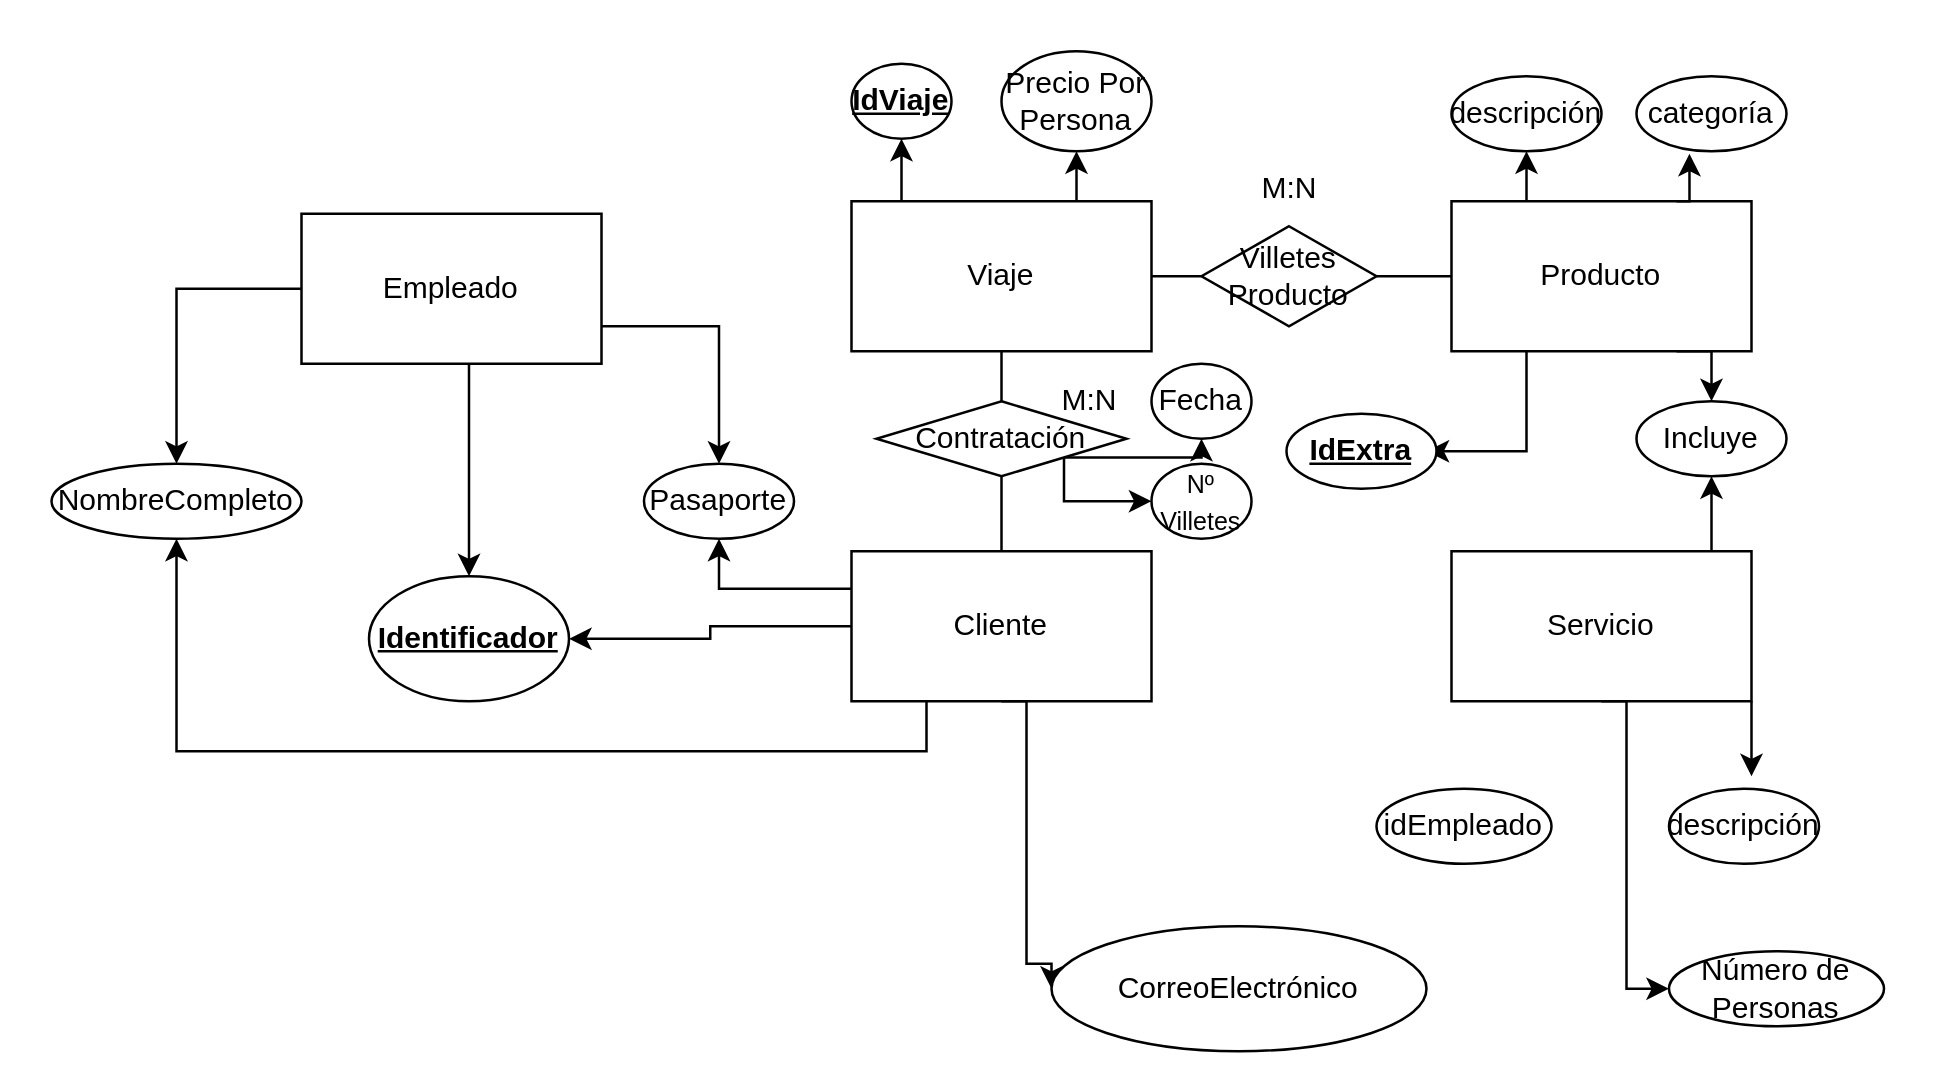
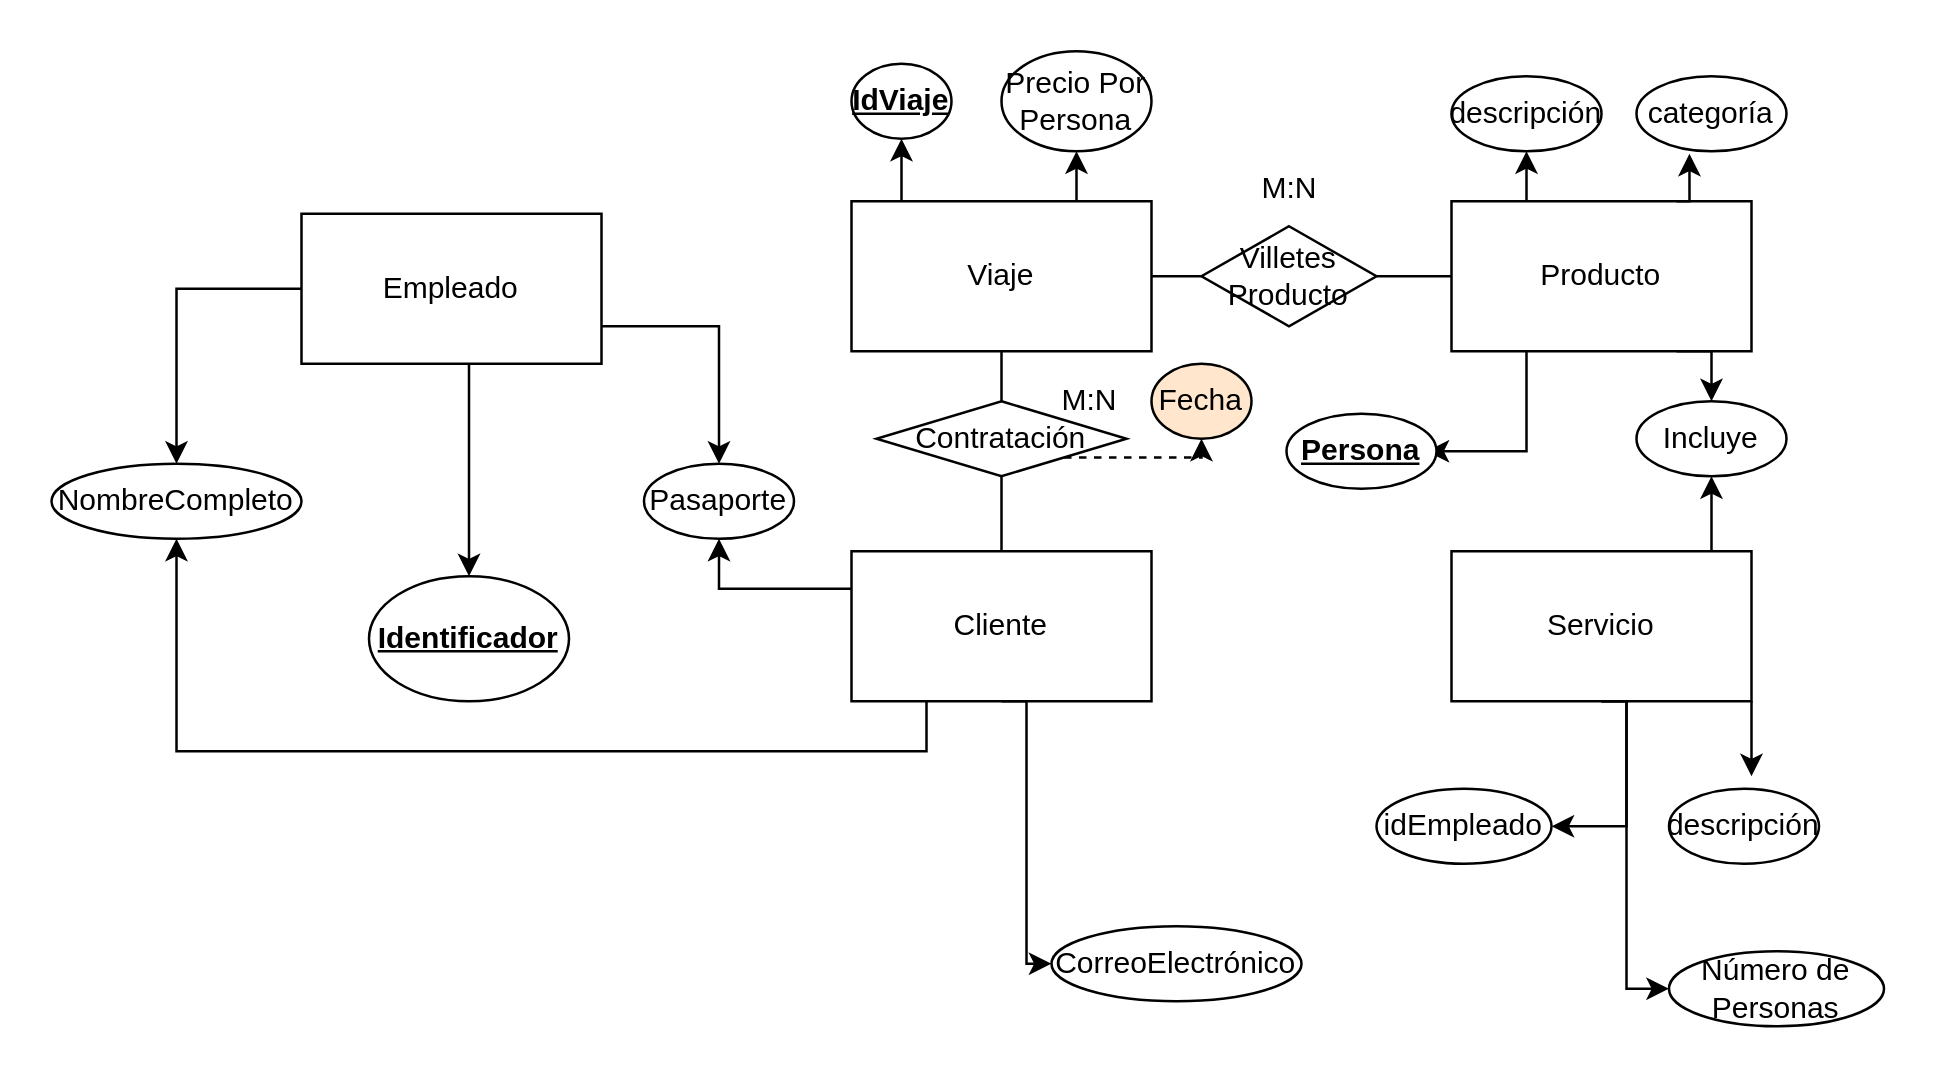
  <mxCell id="0" />
  <mxCell id="1" parent="0" />
  <mxCell id="2" style="edgeStyle=orthogonalEdgeStyle;rounded=0;orthogonalLoop=1;jettySize=auto;html=1;exitX=0.5;exitY=1;exitDx=0;exitDy=0;entryX=0;entryY=0.5;entryDx=0;entryDy=0;" edge="1" parent="1" source="6" target="27"><mxGeometry relative="1" as="geometry"><Array as="points"><mxPoint x="410" y="280" /><mxPoint x="410" y="385" /></Array></mxGeometry></mxCell>
- <mxCell id="3" style="edgeStyle=orthogonalEdgeStyle;rounded=0;orthogonalLoop=1;jettySize=auto;html=1;exitX=0;exitY=0.5;exitDx=0;exitDy=0;entryX=1;entryY=0.5;entryDx=0;entryDy=0;" edge="1" parent="1" source="6" target="23"><mxGeometry relative="1" as="geometry" /></mxCell>
  <mxCell id="4" style="edgeStyle=orthogonalEdgeStyle;rounded=0;orthogonalLoop=1;jettySize=auto;html=1;exitX=0;exitY=0.25;exitDx=0;exitDy=0;entryX=0.5;entryY=1;entryDx=0;entryDy=0;" edge="1" parent="1" source="6" target="24"><mxGeometry relative="1" as="geometry" /></mxCell>
  <mxCell id="5" style="edgeStyle=orthogonalEdgeStyle;rounded=0;orthogonalLoop=1;jettySize=auto;html=1;exitX=0.25;exitY=1;exitDx=0;exitDy=0;entryX=0.5;entryY=1;entryDx=0;entryDy=0;" edge="1" parent="1" source="6" target="28"><mxGeometry relative="1" as="geometry" /></mxCell>
  <mxCell id="6" value="Cliente" style="whiteSpace=wrap;html=1;" vertex="1" parent="1"><mxGeometry x="340" y="220" width="120" height="60" as="geometry" /></mxCell>
  <mxCell id="7" style="edgeStyle=orthogonalEdgeStyle;rounded=0;orthogonalLoop=1;jettySize=auto;html=1;exitX=0.75;exitY=0;exitDx=0;exitDy=0;entryX=0.5;entryY=1;entryDx=0;entryDy=0;" edge="1" parent="1" source="9" target="25"><mxGeometry relative="1" as="geometry" /></mxCell>
  <mxCell id="8" style="edgeStyle=orthogonalEdgeStyle;rounded=0;orthogonalLoop=1;jettySize=auto;html=1;exitX=0.25;exitY=0;exitDx=0;exitDy=0;entryX=0.5;entryY=1;entryDx=0;entryDy=0;" edge="1" parent="1" source="9" target="26"><mxGeometry relative="1" as="geometry" /></mxCell>
  <mxCell id="9" value="Viaje" style="whiteSpace=wrap;html=1;" vertex="1" parent="1"><mxGeometry x="340" y="80" width="120" height="60" as="geometry" /></mxCell>
  <mxCell id="10" style="edgeStyle=orthogonalEdgeStyle;rounded=0;orthogonalLoop=1;jettySize=auto;html=1;exitX=0.5;exitY=1;exitDx=0;exitDy=0;entryX=0.5;entryY=0;entryDx=0;entryDy=0;" edge="1" parent="1" source="13" target="23"><mxGeometry relative="1" as="geometry"><Array as="points"><mxPoint x="187" y="145" /></Array></mxGeometry></mxCell>
  <mxCell id="11" style="edgeStyle=orthogonalEdgeStyle;rounded=0;orthogonalLoop=1;jettySize=auto;html=1;exitX=1;exitY=0.75;exitDx=0;exitDy=0;entryX=0.5;entryY=0;entryDx=0;entryDy=0;" edge="1" parent="1" source="13" target="24"><mxGeometry relative="1" as="geometry" /></mxCell>
  <mxCell id="12" style="edgeStyle=orthogonalEdgeStyle;rounded=0;orthogonalLoop=1;jettySize=auto;html=1;exitX=0;exitY=0.5;exitDx=0;exitDy=0;entryX=0.5;entryY=0;entryDx=0;entryDy=0;" edge="1" parent="1" source="13" target="28"><mxGeometry relative="1" as="geometry" /></mxCell>
  <mxCell id="13" value="Empleado" style="whiteSpace=wrap;html=1;" vertex="1" parent="1"><mxGeometry x="120" y="85" width="120" height="60" as="geometry" /></mxCell>
  <mxCell id="14" style="edgeStyle=orthogonalEdgeStyle;rounded=0;orthogonalLoop=1;jettySize=auto;html=1;exitX=1;exitY=1;exitDx=0;exitDy=0;" edge="1" parent="1" source="18"><mxGeometry relative="1" as="geometry"><mxPoint x="700" y="310" as="targetPoint" /></mxGeometry></mxCell>
  <mxCell id="15" style="edgeStyle=orthogonalEdgeStyle;rounded=0;orthogonalLoop=1;jettySize=auto;html=1;exitX=0.5;exitY=1;exitDx=0;exitDy=0;entryX=0;entryY=0.5;entryDx=0;entryDy=0;" edge="1" parent="1" source="18" target="35"><mxGeometry relative="1" as="geometry"><Array as="points"><mxPoint x="650" y="280" /><mxPoint x="650" y="395" /></Array></mxGeometry></mxCell>
+ <mxCell id="16" style="edgeStyle=orthogonalEdgeStyle;rounded=0;orthogonalLoop=1;jettySize=auto;html=1;exitX=0.5;exitY=1;exitDx=0;exitDy=0;entryX=1;entryY=0.5;entryDx=0;entryDy=0;" edge="1" parent="1" source="18" target="33"><mxGeometry relative="1" as="geometry"><Array as="points"><mxPoint x="650" y="280" /></Array></mxGeometry></mxCell>
  <mxCell id="17" style="edgeStyle=orthogonalEdgeStyle;rounded=0;orthogonalLoop=1;jettySize=auto;html=1;exitX=0.75;exitY=0;exitDx=0;exitDy=0;entryX=0.5;entryY=1;entryDx=0;entryDy=0;" edge="1" parent="1" source="18" target="34"><mxGeometry relative="1" as="geometry" /></mxCell>
  <mxCell id="18" value="Servicio" style="whiteSpace=wrap;html=1;" vertex="1" parent="1"><mxGeometry x="580" y="220" width="120" height="60" as="geometry" /></mxCell>
  <mxCell id="19" style="edgeStyle=orthogonalEdgeStyle;rounded=0;orthogonalLoop=1;jettySize=auto;html=1;exitX=0.25;exitY=1;exitDx=0;exitDy=0;" edge="1" parent="1" source="22"><mxGeometry relative="1" as="geometry"><mxPoint x="570" y="180" as="targetPoint" /><Array as="points"><mxPoint x="610" y="180" /></Array></mxGeometry></mxCell>
  <mxCell id="20" style="edgeStyle=orthogonalEdgeStyle;rounded=0;orthogonalLoop=1;jettySize=auto;html=1;exitX=0.75;exitY=1;exitDx=0;exitDy=0;entryX=0.5;entryY=0;entryDx=0;entryDy=0;" edge="1" parent="1" source="22" target="34"><mxGeometry relative="1" as="geometry" /></mxCell>
  <mxCell id="21" style="edgeStyle=orthogonalEdgeStyle;rounded=0;orthogonalLoop=1;jettySize=auto;html=1;exitX=0.25;exitY=0;exitDx=0;exitDy=0;entryX=0.5;entryY=1;entryDx=0;entryDy=0;" edge="1" parent="1" source="22" target="31"><mxGeometry relative="1" as="geometry" /></mxCell>
  <mxCell id="22" value="Producto" style="whiteSpace=wrap;html=1;" vertex="1" parent="1"><mxGeometry x="580" y="80" width="120" height="60" as="geometry" /></mxCell>
  <mxCell id="23" value="&lt;b&gt;&lt;u&gt;Identificador&lt;/u&gt;&lt;/b&gt;" style="ellipse;whiteSpace=wrap;html=1;" vertex="1" parent="1"><mxGeometry x="147" y="230" width="80" height="50" as="geometry" /></mxCell>
  <mxCell id="24" value="Pasaporte" style="ellipse;whiteSpace=wrap;html=1;" vertex="1" parent="1"><mxGeometry x="257" y="185" width="60" height="30" as="geometry" /></mxCell>
  <mxCell id="25" value="Precio Por Persona" style="ellipse;whiteSpace=wrap;html=1;" vertex="1" parent="1"><mxGeometry x="400" y="20" width="60" height="40" as="geometry" /></mxCell>
  <mxCell id="26" value="&lt;b&gt;&lt;u&gt;IdViaje&lt;/u&gt;&lt;/b&gt;" style="ellipse;whiteSpace=wrap;html=1;" vertex="1" parent="1"><mxGeometry x="340" y="25" width="40" height="30" as="geometry" /></mxCell>
- <mxCell id="27" value="CorreoElectrónico" style="ellipse;whiteSpace=wrap;html=1;" vertex="1" parent="1"><mxGeometry x="420" y="370" width="150" height="50" as="geometry" /></mxCell>
+ <mxCell id="27" value="CorreoElectrónico" style="ellipse;whiteSpace=wrap;html=1;" vertex="1" parent="1"><mxGeometry x="420" y="370" width="100" height="30" as="geometry" /></mxCell>
  <mxCell id="28" value="NombreCompleto" style="ellipse;whiteSpace=wrap;html=1;" vertex="1" parent="1"><mxGeometry x="20" y="185" width="100" height="30" as="geometry" /></mxCell>
- <mxCell id="29" value="&lt;b&gt;&lt;u&gt;IdExtra&lt;/u&gt;&lt;/b&gt;" style="ellipse;whiteSpace=wrap;html=1;" vertex="1" parent="1"><mxGeometry x="514" y="165" width="60" height="30" as="geometry" /></mxCell>
+ <mxCell id="29" value="&lt;b&gt;&lt;u&gt;Persona&lt;/u&gt;&lt;/b&gt;" style="ellipse;whiteSpace=wrap;html=1;" vertex="1" parent="1"><mxGeometry x="514" y="165" width="60" height="30" as="geometry" /></mxCell>
  <mxCell id="30" value="categoría" style="ellipse;whiteSpace=wrap;html=1;" vertex="1" parent="1"><mxGeometry x="654" y="30" width="60" height="30" as="geometry" /></mxCell>
  <mxCell id="31" value="descripción" style="ellipse;whiteSpace=wrap;html=1;" vertex="1" parent="1"><mxGeometry x="580" y="30" width="60" height="30" as="geometry" /></mxCell>
  <mxCell id="32" style="edgeStyle=orthogonalEdgeStyle;rounded=0;orthogonalLoop=1;jettySize=auto;html=1;exitX=0.75;exitY=0;exitDx=0;exitDy=0;entryX=0.353;entryY=1.033;entryDx=0;entryDy=0;entryPerimeter=0;" edge="1" parent="1" source="22" target="30"><mxGeometry relative="1" as="geometry" /></mxCell>
  <mxCell id="33" value="idEmpleado" style="ellipse;whiteSpace=wrap;html=1;" vertex="1" parent="1"><mxGeometry x="550" y="315" width="70" height="30" as="geometry" /></mxCell>
  <mxCell id="34" value="Incluye" style="ellipse;whiteSpace=wrap;html=1;" vertex="1" parent="1"><mxGeometry x="654" y="160" width="60" height="30" as="geometry" /></mxCell>
  <mxCell id="35" value="Número de Personas" style="ellipse;whiteSpace=wrap;html=1;" vertex="1" parent="1"><mxGeometry x="667" y="380" width="86" height="30" as="geometry" /></mxCell>
  <mxCell id="36" value="descripción" style="ellipse;whiteSpace=wrap;html=1;" vertex="1" parent="1"><mxGeometry x="667" y="315" width="60" height="30" as="geometry" /></mxCell>
  <mxCell id="37" value="" style="endArrow=none;html=1;rounded=0;exitX=0.5;exitY=0;exitDx=0;exitDy=0;" edge="1" parent="1" source="41"><mxGeometry width="50" height="50" relative="1" as="geometry"><mxPoint x="350" y="190" as="sourcePoint" /><mxPoint x="400" y="140" as="targetPoint" /></mxGeometry></mxCell>
  <mxCell id="38" value="" style="endArrow=none;html=1;rounded=0;exitX=0.5;exitY=0;exitDx=0;exitDy=0;" edge="1" parent="1" source="6" target="41"><mxGeometry width="50" height="50" relative="1" as="geometry"><mxPoint x="400" y="220" as="sourcePoint" /><mxPoint x="400" y="140" as="targetPoint" /></mxGeometry></mxCell>
- <mxCell id="39" style="edgeStyle=orthogonalEdgeStyle;rounded=0;orthogonalLoop=1;jettySize=auto;html=1;exitX=1;exitY=1;exitDx=0;exitDy=0;entryX=0;entryY=0.5;entryDx=0;entryDy=0;" edge="1" parent="1" source="41" target="43"><mxGeometry relative="1" as="geometry"><Array as="points"><mxPoint x="425" y="200" /></Array></mxGeometry></mxCell>
- <mxCell id="40" style="edgeStyle=orthogonalEdgeStyle;rounded=0;orthogonalLoop=1;jettySize=auto;html=1;exitX=1;exitY=1;exitDx=0;exitDy=0;entryX=0.5;entryY=1;entryDx=0;entryDy=0;" edge="1" parent="1" source="41" target="44"><mxGeometry relative="1" as="geometry"><Array as="points"><mxPoint x="480" y="183" /></Array></mxGeometry></mxCell>
+ <mxCell id="40" style="edgeStyle=orthogonalEdgeStyle;rounded=0;orthogonalLoop=1;jettySize=auto;html=1;exitX=1;exitY=1;exitDx=0;exitDy=0;entryX=0.5;entryY=1;entryDx=0;entryDy=0;dashed=1;" edge="1" parent="1" source="41" target="44"><mxGeometry relative="1" as="geometry"><Array as="points"><mxPoint x="480" y="183" /></Array></mxGeometry></mxCell>
  <mxCell id="41" value="Contratación" style="rhombus;whiteSpace=wrap;html=1;" vertex="1" parent="1"><mxGeometry x="350" y="160" width="100" height="30" as="geometry" /></mxCell>
  <mxCell id="42" value="M:N" style="text;html=1;align=center;verticalAlign=middle;resizable=0;points=[];autosize=1;strokeColor=none;fillColor=none;" vertex="1" parent="1"><mxGeometry x="410" y="145" width="50" height="30" as="geometry" /></mxCell>
- <mxCell id="43" value="&lt;font style=&quot;font-size: 10px;&quot;&gt;Nº Villetes&lt;/font&gt;" style="ellipse;whiteSpace=wrap;html=1;" vertex="1" parent="1"><mxGeometry x="460" y="185" width="40" height="30" as="geometry" /></mxCell>
- <mxCell id="44" value="Fecha" style="ellipse;whiteSpace=wrap;html=1;" vertex="1" parent="1"><mxGeometry x="460" y="145" width="40" height="30" as="geometry" /></mxCell>
+ <mxCell id="44" value="Fecha" style="ellipse;whiteSpace=wrap;html=1;fillColor=#ffe6cc;" vertex="1" parent="1"><mxGeometry x="460" y="145" width="40" height="30" as="geometry" /></mxCell>
  <mxCell id="45" value="" style="endArrow=none;html=1;rounded=0;entryX=0;entryY=0.5;entryDx=0;entryDy=0;" edge="1" parent="1" source="47" target="22"><mxGeometry width="50" height="50" relative="1" as="geometry"><mxPoint x="460" y="110" as="sourcePoint" /><mxPoint x="510" y="60" as="targetPoint" /></mxGeometry></mxCell>
  <mxCell id="46" value="" style="endArrow=none;html=1;rounded=0;entryX=0;entryY=0.5;entryDx=0;entryDy=0;" edge="1" parent="1" target="47"><mxGeometry width="50" height="50" relative="1" as="geometry"><mxPoint x="460" y="110" as="sourcePoint" /><mxPoint x="580" y="110" as="targetPoint" /></mxGeometry></mxCell>
  <mxCell id="47" value="Villetes Producto" style="rhombus;whiteSpace=wrap;html=1;" vertex="1" parent="1"><mxGeometry x="480" y="90" width="70" height="40" as="geometry" /></mxCell>
  <mxCell id="48" value="M:N" style="text;html=1;align=center;verticalAlign=middle;resizable=0;points=[];autosize=1;strokeColor=none;fillColor=none;" vertex="1" parent="1"><mxGeometry x="490" y="60" width="50" height="30" as="geometry" /></mxCell>
